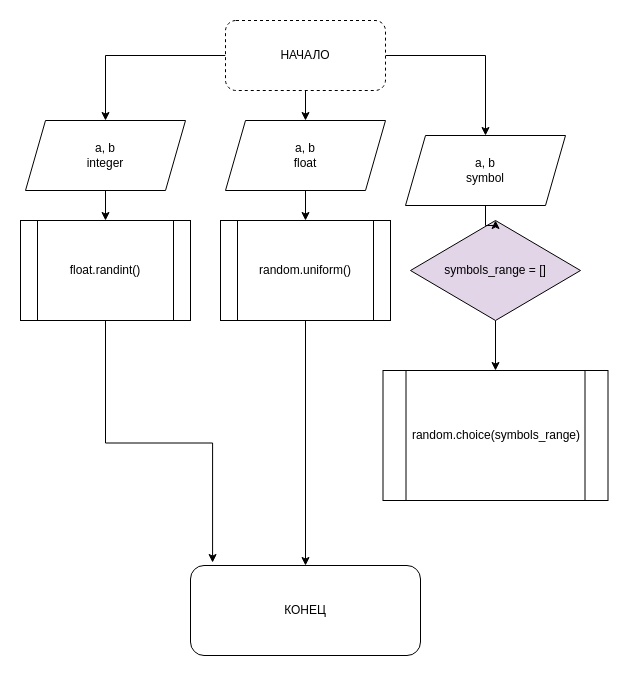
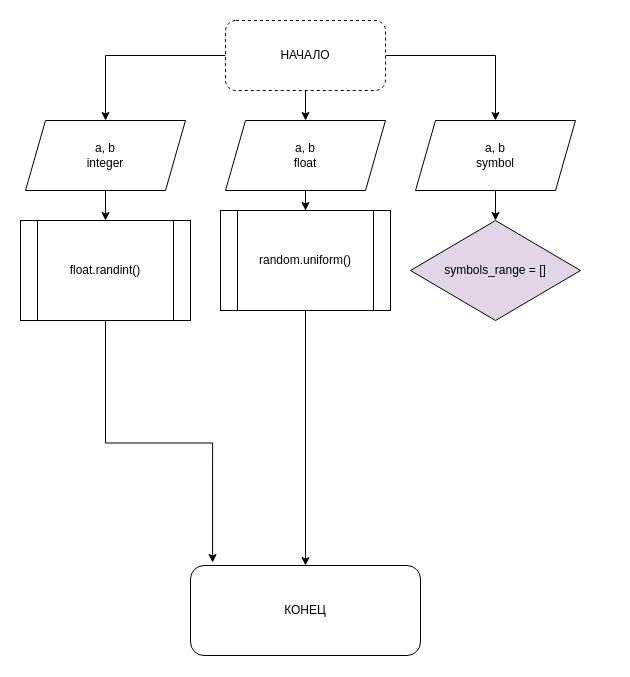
  <mxCell id="0" />
  <mxCell id="1" parent="0" />
  <mxCell id="2" value="" style="edgeStyle=orthogonalEdgeStyle;rounded=0;orthogonalLoop=1;jettySize=auto;html=1;" parent="1" source="5" target="17" edge="1"><mxGeometry relative="1" as="geometry" /></mxCell>
  <mxCell id="3" style="edgeStyle=orthogonalEdgeStyle;rounded=0;orthogonalLoop=1;jettySize=auto;html=1;entryX=0.5;entryY=0;entryDx=0;entryDy=0;" parent="1" source="5" target="7" edge="1"><mxGeometry relative="1" as="geometry" /></mxCell>
  <mxCell id="4" style="edgeStyle=orthogonalEdgeStyle;rounded=0;orthogonalLoop=1;jettySize=auto;html=1;entryX=0.5;entryY=0;entryDx=0;entryDy=0;" parent="1" source="5" target="15" edge="1"><mxGeometry relative="1" as="geometry" /></mxCell>
  <mxCell id="5" value="НАЧАЛО" style="rounded=1;whiteSpace=wrap;html=1;dashed=1;" parent="1" vertex="1"><mxGeometry x="225" y="20" width="160" height="70" as="geometry" /></mxCell>
  <mxCell id="6" value="" style="edgeStyle=orthogonalEdgeStyle;rounded=0;orthogonalLoop=1;jettySize=auto;html=1;" parent="1" source="7" target="9" edge="1"><mxGeometry relative="1" as="geometry" /></mxCell>
  <mxCell id="7" value="a, b&lt;br&gt;integer" style="shape=parallelogram;perimeter=parallelogramPerimeter;whiteSpace=wrap;html=1;fixedSize=1;" parent="1" vertex="1"><mxGeometry x="25" y="120" width="160" height="70" as="geometry" /></mxCell>
  <mxCell id="8" style="edgeStyle=orthogonalEdgeStyle;rounded=0;orthogonalLoop=1;jettySize=auto;html=1;entryX=0.096;entryY=-0.033;entryDx=0;entryDy=0;entryPerimeter=0;" parent="1" source="9" target="19" edge="1"><mxGeometry relative="1" as="geometry" /></mxCell>
  <mxCell id="9" value="float.randint()" style="shape=process;whiteSpace=wrap;html=1;" parent="1" vertex="1"><mxGeometry x="20" y="220" width="170" height="100" as="geometry" /></mxCell>
  <mxCell id="10" style="edgeStyle=orthogonalEdgeStyle;rounded=0;orthogonalLoop=1;jettySize=auto;html=1;entryX=0.5;entryY=0;entryDx=0;entryDy=0;" parent="1" source="11" target="19" edge="1"><mxGeometry relative="1" as="geometry" /></mxCell>
- <mxCell id="11" value="random.uniform()" style="shape=process;whiteSpace=wrap;html=1;" parent="1" vertex="1"><mxGeometry x="220" y="220" width="170" height="100" as="geometry" /></mxCell>
- <mxCell id="12" value="" style="edgeStyle=orthogonalEdgeStyle;rounded=0;orthogonalLoop=1;jettySize=auto;html=1;" parent="1" source="13" target="18" edge="1"><mxGeometry relative="1" as="geometry" /></mxCell>
+ <mxCell id="11" value="random.uniform()" style="shape=process;whiteSpace=wrap;html=1;" parent="1" vertex="1"><mxGeometry x="220" y="210" width="170" height="100" as="geometry" /></mxCell>
  <mxCell id="13" value="symbols_range = []" style="rhombus;whiteSpace=wrap;html=1;fillColor=#e1d5e7;" parent="1" vertex="1"><mxGeometry x="410" y="220" width="170" height="100" as="geometry" /></mxCell>
  <mxCell id="14" value="" style="edgeStyle=orthogonalEdgeStyle;rounded=0;orthogonalLoop=1;jettySize=auto;html=1;" parent="1" source="15" target="13" edge="1"><mxGeometry relative="1" as="geometry" /></mxCell>
- <mxCell id="15" value="a, b&lt;br&gt;symbol" style="shape=parallelogram;perimeter=parallelogramPerimeter;whiteSpace=wrap;html=1;fixedSize=1;" parent="1" vertex="1"><mxGeometry x="405" y="135" width="160" height="70" as="geometry" /></mxCell>
+ <mxCell id="15" value="a, b&lt;br&gt;symbol" style="shape=parallelogram;perimeter=parallelogramPerimeter;whiteSpace=wrap;html=1;fixedSize=1;" parent="1" vertex="1"><mxGeometry x="415" y="120" width="160" height="70" as="geometry" /></mxCell>
  <mxCell id="16" value="" style="edgeStyle=orthogonalEdgeStyle;rounded=0;orthogonalLoop=1;jettySize=auto;html=1;" parent="1" source="17" target="11" edge="1"><mxGeometry relative="1" as="geometry" /></mxCell>
  <mxCell id="17" value="a, b&lt;br&gt;float" style="shape=parallelogram;perimeter=parallelogramPerimeter;whiteSpace=wrap;html=1;fixedSize=1;" parent="1" vertex="1"><mxGeometry x="225" y="120" width="160" height="70" as="geometry" /></mxCell>
- <mxCell id="18" value="random.choice(symbols_range)" style="shape=process;whiteSpace=wrap;html=1;" parent="1" vertex="1"><mxGeometry x="382.5" y="370" width="225" height="130" as="geometry" /></mxCell>
  <mxCell id="19" value="КОНЕЦ" style="rounded=1;whiteSpace=wrap;html=1;" parent="1" vertex="1"><mxGeometry x="190" y="565" width="230" height="90" as="geometry" /></mxCell>
